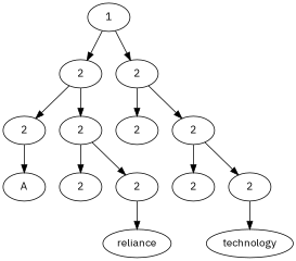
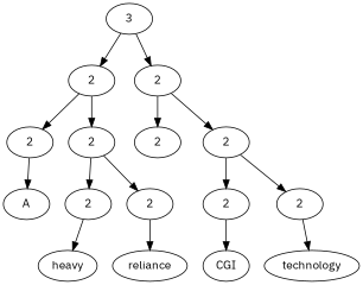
  digraph {
    fontname="IBM Plex Sans"
    node [fontname="IBM Plex Sans"]
    edge [fontname="IBM Plex Sans"]
-   n1 [label=1]
+   n1 [label=3]
    n2 [label=2]
    n3 [label=2]
    n4 [label=2]
    n5 [label=2]
    n6 [label=2]
    n7 [label=2]
    n8 [label=A]
    n9 [label=2]
    n10 [label=2]
    n11 [label=2]
    n12 [label=2]
+   n13 [label=heavy]
    n14 [label=reliance]
+   n15 [label=CGI]
    n16 [label=technology]
    n1 -> n2
    n1 -> n3
    n2 -> n4
    n2 -> n5
    n3 -> n6
    n3 -> n7
    n4 -> n8
    n5 -> n9
    n5 -> n10
    n7 -> n11
    n7 -> n12
+   n9 -> n13
    n10 -> n14
+   n11 -> n15
    n12 -> n16
  }
